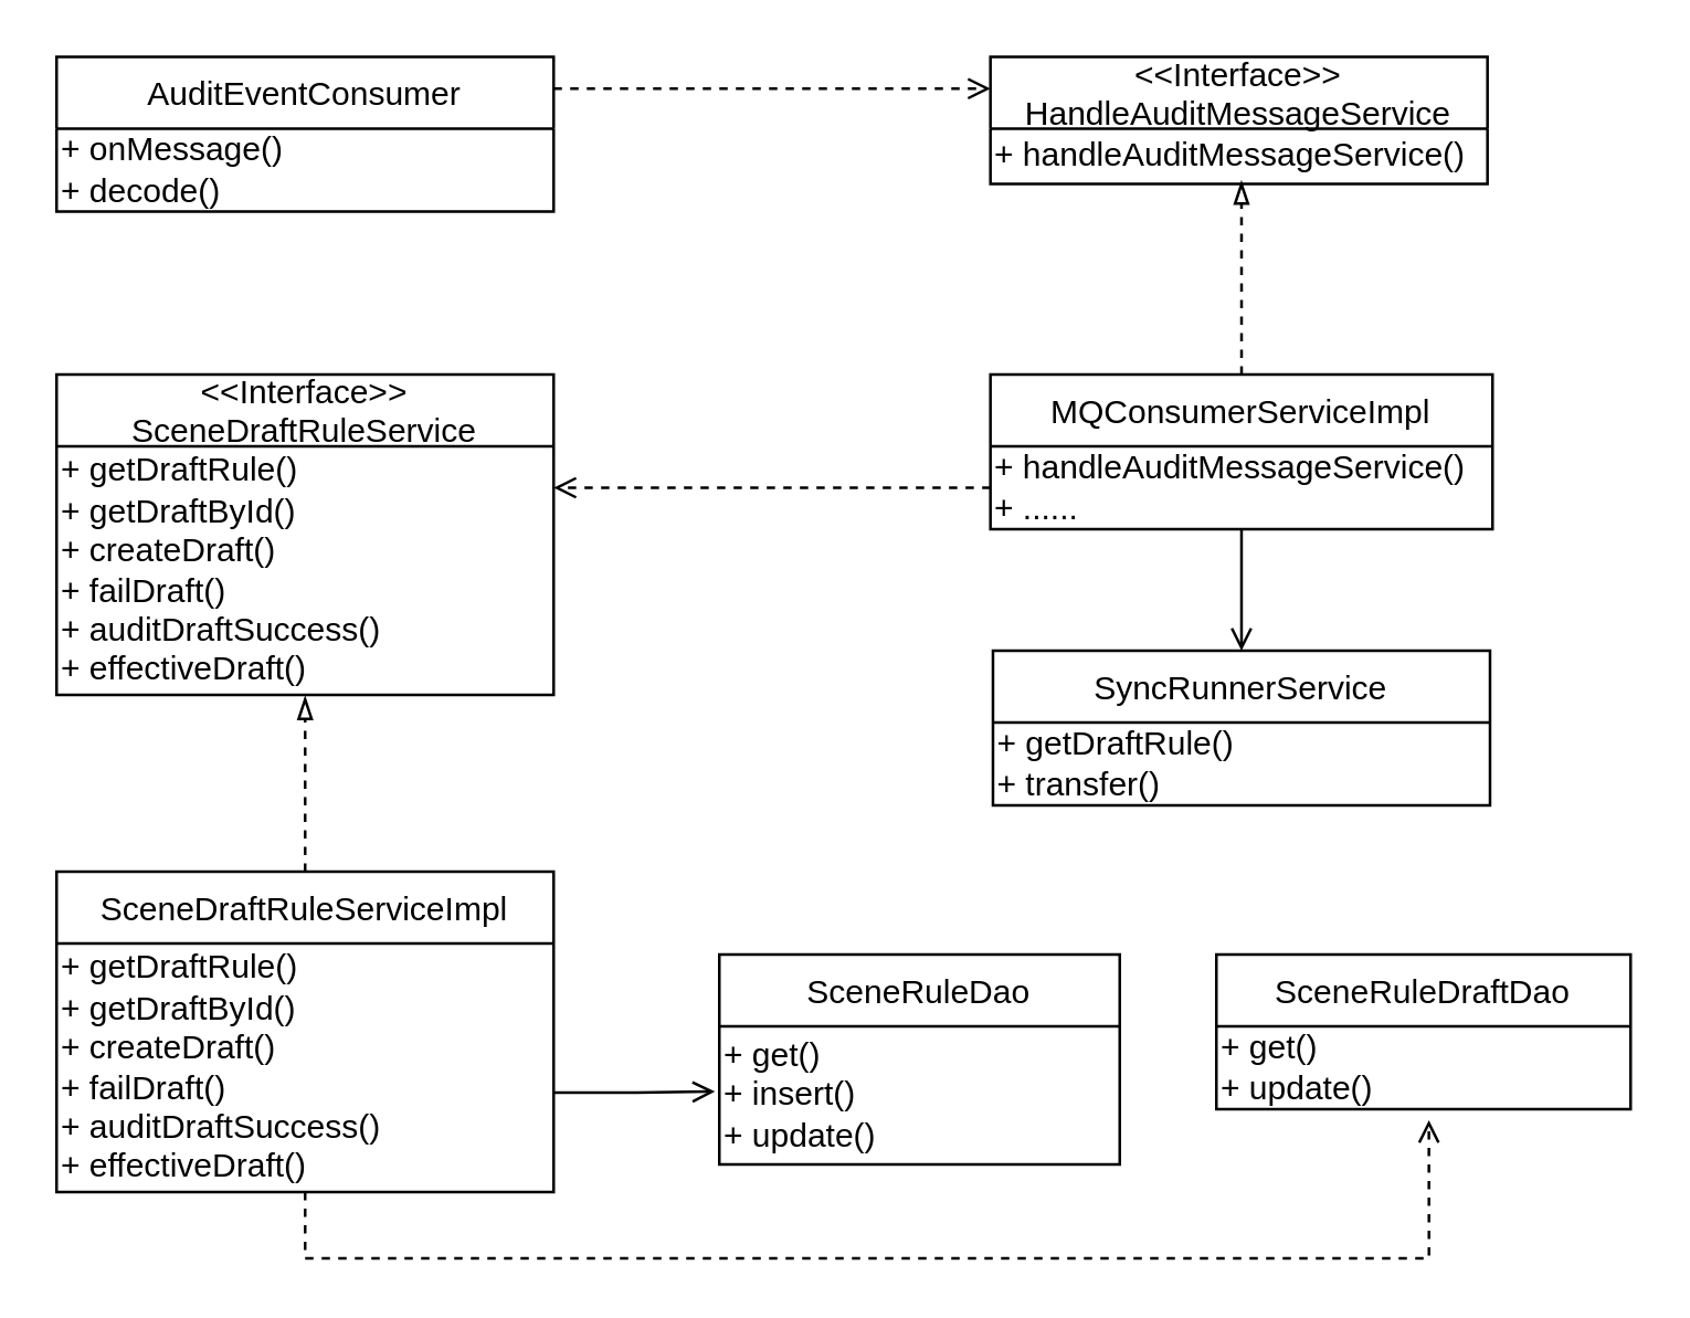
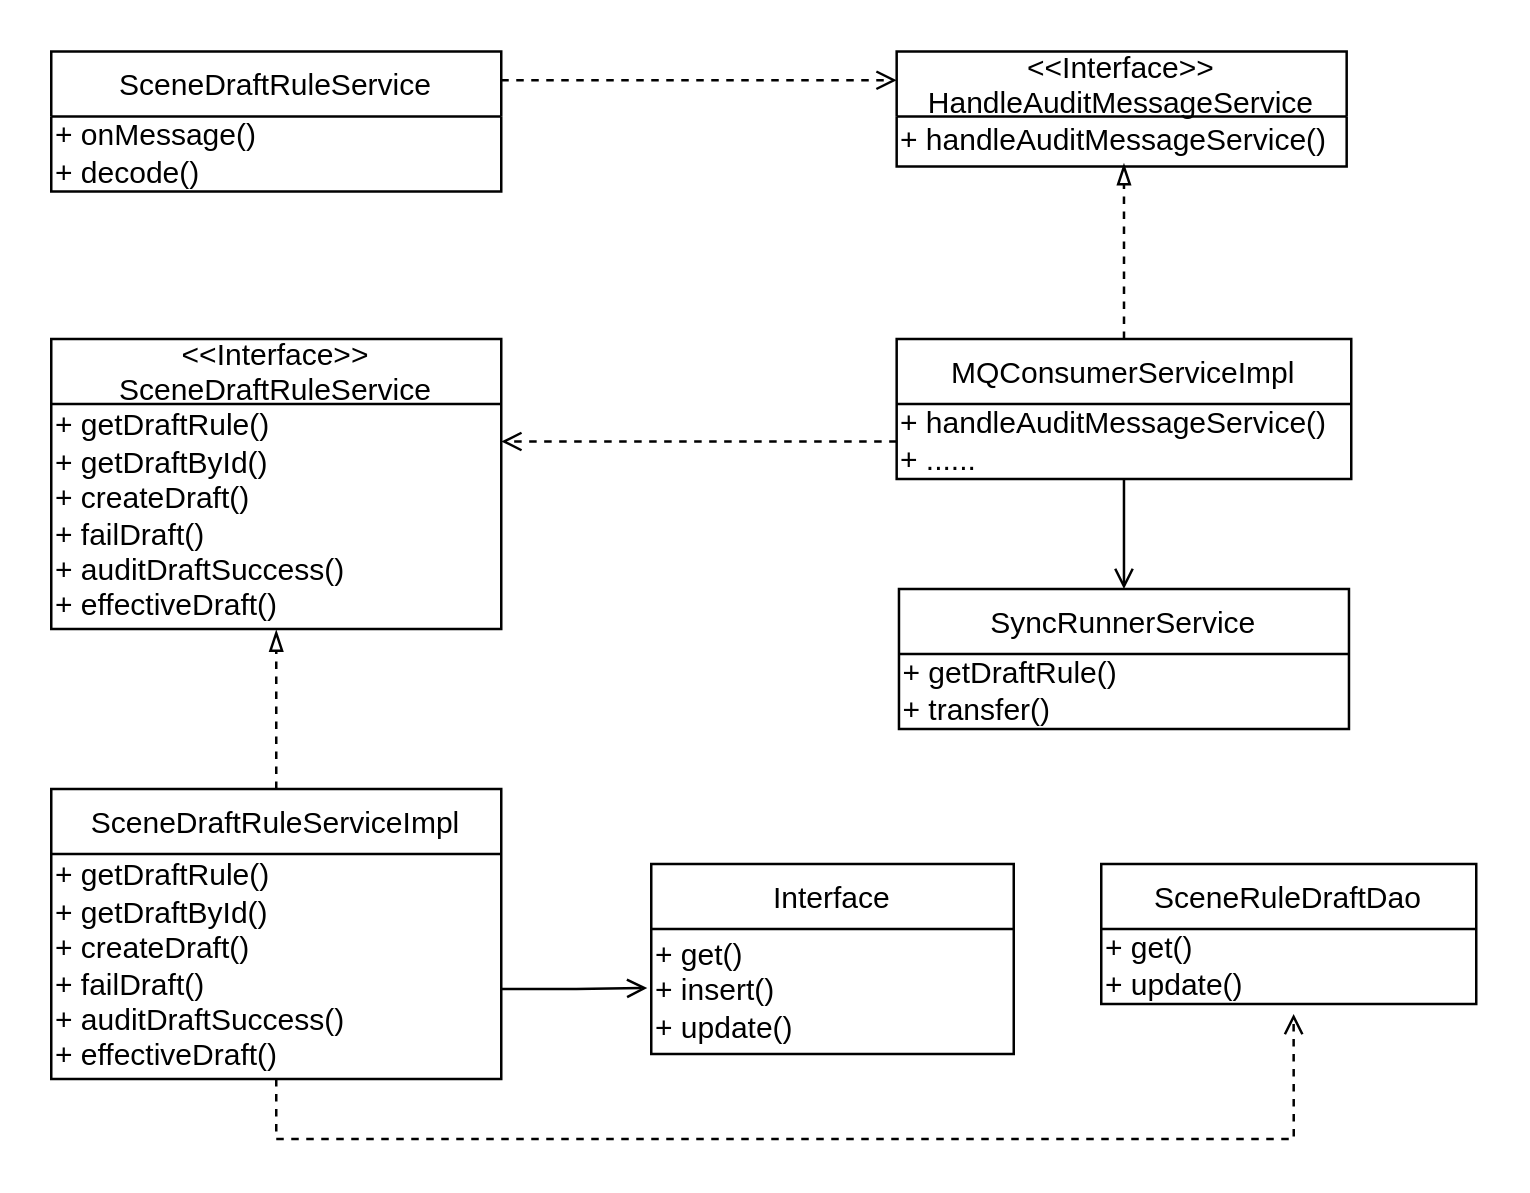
  <mxCell id="0" />
  <mxCell id="1" parent="0" />
  <mxCell id="2" value="&lt;&lt;Interface&gt;&gt;&#10;HandleAuditMessageService" style="swimlane;fontStyle=0;childLayout=stackLayout;horizontal=1;startSize=26;fillColor=none;horizontalStack=0;resizeParent=1;resizeParentMax=0;resizeLast=0;collapsible=1;marginBottom=0;" vertex="1" parent="1"><mxGeometry x="358.17" y="20" width="180" height="46" as="geometry" /></mxCell>
  <mxCell id="3" value="+ handleAuditMessageService()" style="text;html=1;align=left;verticalAlign=middle;resizable=0;points=[];autosize=1;" vertex="1" parent="2"><mxGeometry y="26" width="180" height="20" as="geometry" /></mxCell>
  <mxCell id="4" style="edgeStyle=orthogonalEdgeStyle;rounded=0;orthogonalLoop=1;jettySize=auto;html=1;entryX=0;entryY=0.25;entryDx=0;entryDy=0;dashed=1;endArrow=open;endFill=0;" edge="1" parent="1" source="5" target="2"><mxGeometry relative="1" as="geometry"><Array as="points"><mxPoint x="279" y="32" /></Array></mxGeometry></mxCell>
- <mxCell id="5" value="AuditEventConsumer" style="swimlane;fontStyle=0;childLayout=stackLayout;horizontal=1;startSize=26;fillColor=none;horizontalStack=0;resizeParent=1;resizeParentMax=0;resizeLast=0;collapsible=1;marginBottom=0;" vertex="1" parent="1"><mxGeometry x="20" y="20" width="180" height="56" as="geometry" /></mxCell>
+ <mxCell id="5" value="SceneDraftRuleService" style="swimlane;fontStyle=0;childLayout=stackLayout;horizontal=1;startSize=26;fillColor=none;horizontalStack=0;resizeParent=1;resizeParentMax=0;resizeLast=0;collapsible=1;marginBottom=0;" vertex="1" parent="1"><mxGeometry x="20" y="20" width="180" height="56" as="geometry" /></mxCell>
  <mxCell id="6" value="+ onMessage()&lt;br&gt;+ decode()" style="text;html=1;align=left;verticalAlign=middle;resizable=0;points=[];autosize=1;" vertex="1" parent="5"><mxGeometry y="26" width="180" height="30" as="geometry" /></mxCell>
  <mxCell id="7" style="edgeStyle=orthogonalEdgeStyle;rounded=0;orthogonalLoop=1;jettySize=auto;html=1;dashed=1;endArrow=blockThin;endFill=0;" edge="1" parent="1" source="8"><mxGeometry relative="1" as="geometry"><mxPoint x="449.085" y="65" as="targetPoint" /></mxGeometry></mxCell>
  <mxCell id="8" value="MQConsumerServiceImpl" style="swimlane;fontStyle=0;childLayout=stackLayout;horizontal=1;startSize=26;fillColor=none;horizontalStack=0;resizeParent=1;resizeParentMax=0;resizeLast=0;collapsible=1;marginBottom=0;" vertex="1" parent="1"><mxGeometry x="358.17" y="135" width="181.83" height="56" as="geometry" /></mxCell>
  <mxCell id="9" value="+ handleAuditMessageService()&lt;br&gt;+ ......" style="text;html=1;align=left;verticalAlign=middle;resizable=0;points=[];autosize=1;" vertex="1" parent="8"><mxGeometry y="26" width="181.83" height="30" as="geometry" /></mxCell>
  <mxCell id="10" value="&lt;&lt;Interface&gt;&gt;&#10;SceneDraftRuleService" style="swimlane;fontStyle=0;childLayout=stackLayout;horizontal=1;startSize=26;fillColor=none;horizontalStack=0;resizeParent=1;resizeParentMax=0;resizeLast=0;collapsible=1;marginBottom=0;" vertex="1" parent="1"><mxGeometry x="20" y="135" width="180" height="116" as="geometry" /></mxCell>
  <mxCell id="11" value="+ getDraftRule()&lt;br&gt;+ getDraftById()&lt;br&gt;+ createDraft()&lt;br&gt;+ failDraft()&lt;br&gt;+ auditDraftSuccess()&lt;br&gt;+ effectiveDraft()" style="text;html=1;align=left;verticalAlign=middle;resizable=0;points=[];autosize=1;" vertex="1" parent="10"><mxGeometry y="26" width="180" height="90" as="geometry" /></mxCell>
  <mxCell id="12" value="SyncRunnerService" style="swimlane;fontStyle=0;childLayout=stackLayout;horizontal=1;startSize=26;fillColor=none;horizontalStack=0;resizeParent=1;resizeParentMax=0;resizeLast=0;collapsible=1;marginBottom=0;" vertex="1" parent="1"><mxGeometry x="359.09" y="235" width="180" height="56" as="geometry" /></mxCell>
  <mxCell id="13" value="+ getDraftRule()&lt;br&gt;+ transfer()" style="text;html=1;align=left;verticalAlign=middle;resizable=0;points=[];autosize=1;" vertex="1" parent="12"><mxGeometry y="26" width="180" height="30" as="geometry" /></mxCell>
  <mxCell id="14" style="edgeStyle=orthogonalEdgeStyle;rounded=0;orthogonalLoop=1;jettySize=auto;html=1;entryX=-0.011;entryY=0.472;entryDx=0;entryDy=0;entryPerimeter=0;dashed=0;endArrow=open;endFill=0;" edge="1" parent="1" source="16" target="19"><mxGeometry relative="1" as="geometry"><Array as="points"><mxPoint x="230" y="395" /><mxPoint x="230" y="395" /></Array></mxGeometry></mxCell>
  <mxCell id="15" style="edgeStyle=orthogonalEdgeStyle;rounded=0;orthogonalLoop=1;jettySize=auto;html=1;entryX=0.5;entryY=1.006;entryDx=0;entryDy=0;entryPerimeter=0;dashed=1;endArrow=blockThin;endFill=0;" edge="1" parent="1" source="16" target="11"><mxGeometry relative="1" as="geometry" /></mxCell>
  <mxCell id="16" value="SceneDraftRuleServiceImpl" style="swimlane;fontStyle=0;childLayout=stackLayout;horizontal=1;startSize=26;fillColor=none;horizontalStack=0;resizeParent=1;resizeParentMax=0;resizeLast=0;collapsible=1;marginBottom=0;" vertex="1" parent="1"><mxGeometry x="20" y="315" width="180" height="116" as="geometry" /></mxCell>
  <mxCell id="17" value="&lt;span&gt;+ getDraftRule()&lt;/span&gt;&lt;br&gt;&lt;span&gt;+ getDraftById()&lt;/span&gt;&lt;br&gt;&lt;span&gt;+ createDraft()&lt;/span&gt;&lt;br&gt;&lt;span&gt;+ failDraft()&lt;/span&gt;&lt;br&gt;&lt;span&gt;+ auditDraftSuccess()&lt;/span&gt;&lt;br&gt;&lt;span&gt;+ effectiveDraft()&lt;/span&gt;" style="text;html=1;align=left;verticalAlign=middle;resizable=0;points=[];autosize=1;" vertex="1" parent="16"><mxGeometry y="26" width="180" height="90" as="geometry" /></mxCell>
- <mxCell id="18" value="SceneRuleDao" style="swimlane;fontStyle=0;childLayout=stackLayout;horizontal=1;startSize=26;fillColor=none;horizontalStack=0;resizeParent=1;resizeParentMax=0;resizeLast=0;collapsible=1;marginBottom=0;" vertex="1" parent="1"><mxGeometry x="260" y="345" width="145" height="76" as="geometry" /></mxCell>
+ <mxCell id="18" value="Interface" style="swimlane;fontStyle=0;childLayout=stackLayout;horizontal=1;startSize=26;fillColor=none;horizontalStack=0;resizeParent=1;resizeParentMax=0;resizeLast=0;collapsible=1;marginBottom=0;" vertex="1" parent="1"><mxGeometry x="260" y="345" width="145" height="76" as="geometry" /></mxCell>
  <mxCell id="19" value="+ get()&lt;br&gt;+ insert()&lt;br&gt;+ update()" style="text;html=1;align=left;verticalAlign=middle;resizable=0;points=[];autosize=1;" vertex="1" parent="18"><mxGeometry y="26" width="145" height="50" as="geometry" /></mxCell>
  <mxCell id="20" value="SceneRuleDraftDao" style="swimlane;fontStyle=0;childLayout=stackLayout;horizontal=1;startSize=26;fillColor=none;horizontalStack=0;resizeParent=1;resizeParentMax=0;resizeLast=0;collapsible=1;marginBottom=0;" vertex="1" parent="1"><mxGeometry x="440" y="345" width="150" height="56" as="geometry" /></mxCell>
  <mxCell id="21" value="+ get()&lt;br&gt;+ update()" style="text;html=1;align=left;verticalAlign=middle;resizable=0;points=[];autosize=1;" vertex="1" parent="20"><mxGeometry y="26" width="150" height="30" as="geometry" /></mxCell>
  <mxCell id="22" style="edgeStyle=orthogonalEdgeStyle;rounded=0;orthogonalLoop=1;jettySize=auto;html=1;entryX=0.513;entryY=1.133;entryDx=0;entryDy=0;entryPerimeter=0;dashed=1;endArrow=open;endFill=0;" edge="1" parent="1" source="17" target="21"><mxGeometry relative="1" as="geometry"><Array as="points"><mxPoint x="110" y="455" /><mxPoint x="517" y="455" /></Array></mxGeometry></mxCell>
  <mxCell id="23" style="edgeStyle=orthogonalEdgeStyle;rounded=0;orthogonalLoop=1;jettySize=auto;html=1;dashed=1;endArrow=open;endFill=0;" edge="1" parent="1" source="9" target="11"><mxGeometry relative="1" as="geometry"><Array as="points"><mxPoint x="250" y="176" /><mxPoint x="250" y="176" /></Array></mxGeometry></mxCell>
  <mxCell id="24" style="edgeStyle=orthogonalEdgeStyle;rounded=0;orthogonalLoop=1;jettySize=auto;html=1;dashed=0;endArrow=open;endFill=0;" edge="1" parent="1" source="9" target="12"><mxGeometry relative="1" as="geometry" /></mxCell>
